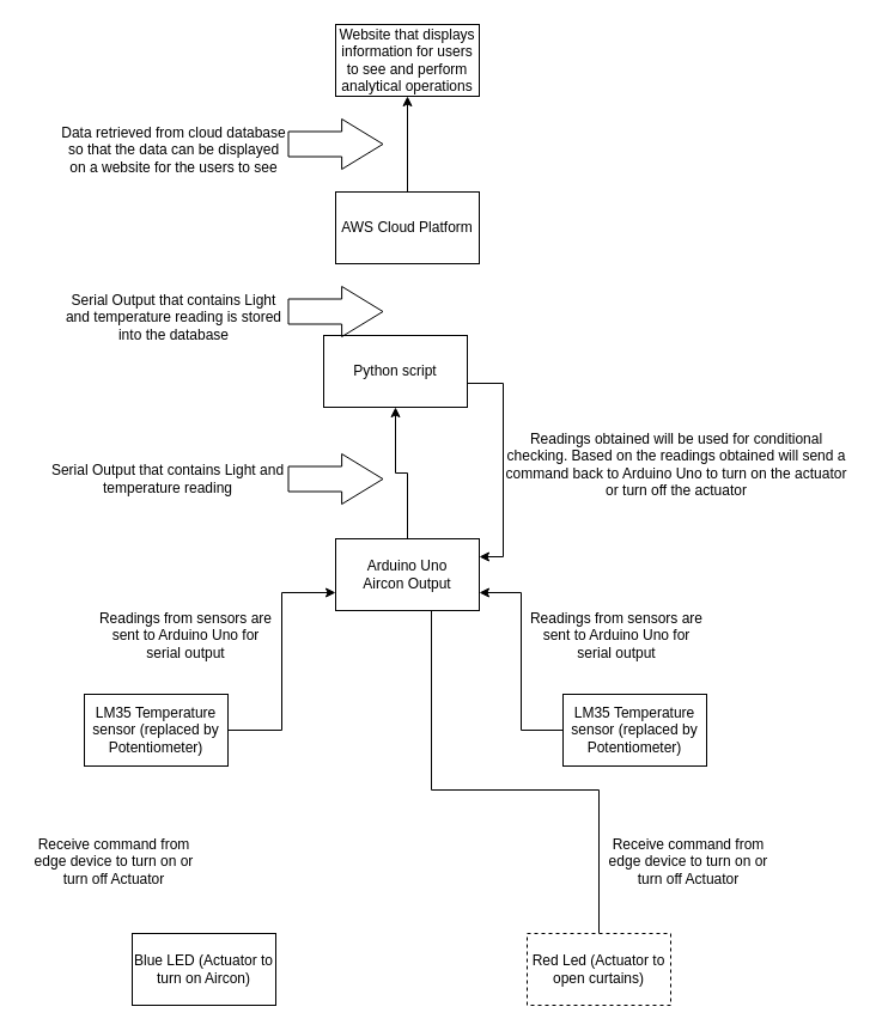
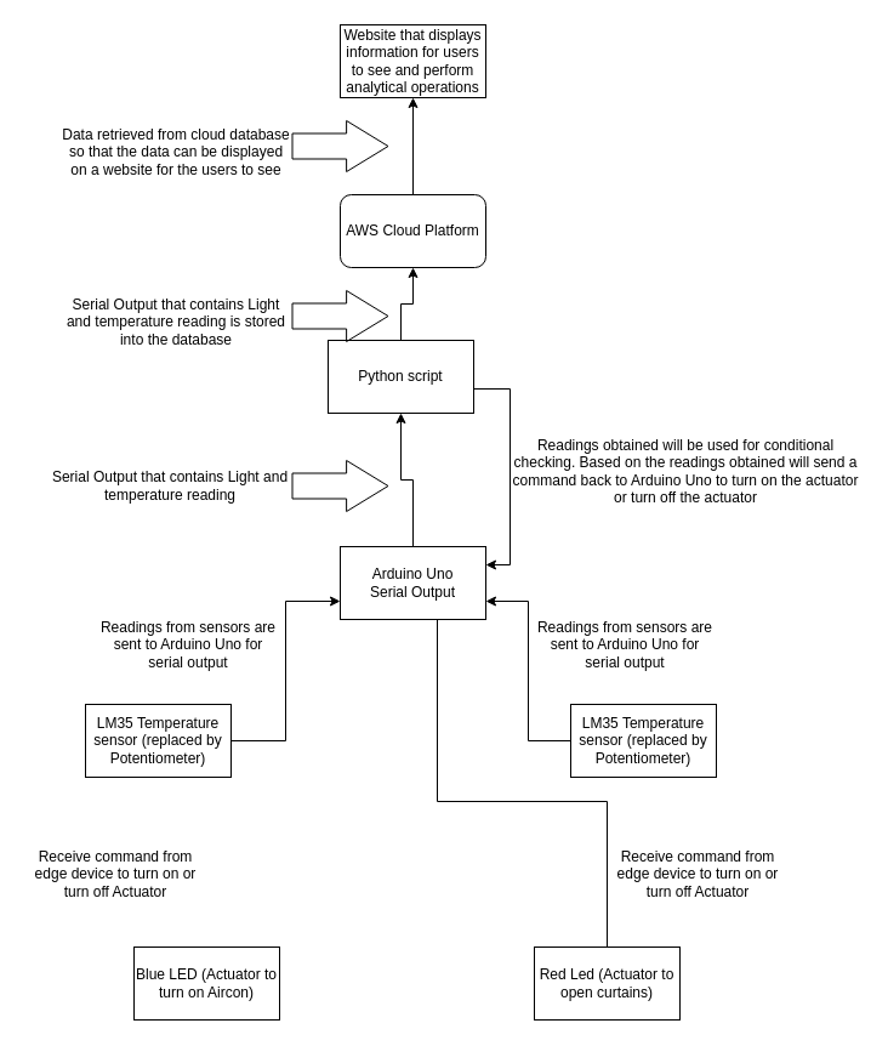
  <mxCell id="0" />
  <mxCell id="1" parent="0" />
  <mxCell id="2" style="edgeStyle=orthogonalEdgeStyle;rounded=0;orthogonalLoop=1;jettySize=auto;html=1;entryX=0;entryY=0.75;entryDx=0;entryDy=0;endArrow=classic;endFill=1;" parent="1" source="3" target="6" edge="1"><mxGeometry relative="1" as="geometry" /></mxCell>
  <mxCell id="3" value="LM35 Temperature sensor (replaced by Potentiometer)" style="rounded=0;whiteSpace=wrap;html=1;" parent="1" vertex="1"><mxGeometry x="70" y="580" width="120" height="60" as="geometry" /></mxCell>
  <mxCell id="4" style="edgeStyle=orthogonalEdgeStyle;rounded=0;orthogonalLoop=1;jettySize=auto;html=1;entryX=0.5;entryY=1;entryDx=0;entryDy=0;endArrow=classic;endFill=1;" parent="1" source="6" target="13" edge="1"><mxGeometry relative="1" as="geometry" /></mxCell>
  <mxCell id="5" style="edgeStyle=orthogonalEdgeStyle;rounded=0;orthogonalLoop=1;jettySize=auto;html=1;entryX=0.5;entryY=0;entryDx=0;entryDy=0;endArrow=none;endFill=1;" parent="1" source="6" target="16" edge="1"><mxGeometry relative="1" as="geometry"><Array as="points"><mxPoint x="360" y="660" /><mxPoint x="500" y="660" /></Array></mxGeometry></mxCell>
- <mxCell id="6" value="Arduino Uno&lt;br&gt;Aircon Output" style="rounded=0;whiteSpace=wrap;html=1;" parent="1" vertex="1"><mxGeometry x="280" y="450" width="120" height="60" as="geometry" /></mxCell>
+ <mxCell id="6" value="Arduino Uno&lt;br&gt;Serial Output" style="rounded=0;whiteSpace=wrap;html=1;" parent="1" vertex="1"><mxGeometry x="280" y="450" width="120" height="60" as="geometry" /></mxCell>
  <mxCell id="7" style="edgeStyle=orthogonalEdgeStyle;rounded=0;orthogonalLoop=1;jettySize=auto;html=1;entryX=1;entryY=0.75;entryDx=0;entryDy=0;endArrow=classic;endFill=1;" parent="1" source="8" target="6" edge="1"><mxGeometry relative="1" as="geometry" /></mxCell>
  <mxCell id="8" value="LM35 Temperature sensor (replaced by Potentiometer)" style="rounded=0;whiteSpace=wrap;html=1;" parent="1" vertex="1"><mxGeometry x="470" y="580" width="120" height="60" as="geometry" /></mxCell>
  <mxCell id="9" value="Readings from sensors are sent to Arduino Uno for serial output&lt;br&gt;" style="text;html=1;strokeColor=none;fillColor=none;align=center;verticalAlign=middle;whiteSpace=wrap;rounded=0;overflow=fill;" parent="1" vertex="1"><mxGeometry x="80" y="510" width="150" height="50" as="geometry" /></mxCell>
  <mxCell id="10" value="Readings from sensors are sent to Arduino Uno for serial output&lt;br&gt;" style="text;html=1;strokeColor=none;fillColor=none;align=center;verticalAlign=middle;whiteSpace=wrap;rounded=0;overflow=fill;" parent="1" vertex="1"><mxGeometry x="440" y="510" width="150" height="50" as="geometry" /></mxCell>
  <mxCell id="11" style="edgeStyle=orthogonalEdgeStyle;rounded=0;orthogonalLoop=1;jettySize=auto;html=1;endArrow=classic;endFill=1;entryX=1;entryY=0.25;entryDx=0;entryDy=0;" parent="1" source="13" target="6" edge="1"><mxGeometry relative="1" as="geometry"><mxPoint x="530" y="490" as="targetPoint" /><Array as="points"><mxPoint x="420" y="320" /><mxPoint x="420" y="465" /></Array></mxGeometry></mxCell>
+ <mxCell id="12" style="edgeStyle=orthogonalEdgeStyle;rounded=0;orthogonalLoop=1;jettySize=auto;html=1;entryX=0.5;entryY=1;entryDx=0;entryDy=0;endArrow=classic;endFill=1;" parent="1" source="13" target="20" edge="1"><mxGeometry relative="1" as="geometry" /></mxCell>
  <mxCell id="13" value="Python script" style="rounded=0;whiteSpace=wrap;html=1;" parent="1" vertex="1"><mxGeometry x="270" y="280" width="120" height="60" as="geometry" /></mxCell>
  <mxCell id="14" value="Readings obtained will be used for conditional checking. Based on the readings obtained will send a command back to Arduino Uno to turn on the actuator or turn off the actuator&lt;br&gt;" style="text;html=1;strokeColor=none;fillColor=none;align=center;verticalAlign=middle;whiteSpace=wrap;rounded=0;overflow=fill;" parent="1" vertex="1"><mxGeometry x="420" y="360" width="290" height="60" as="geometry" /></mxCell>
  <mxCell id="15" value="Blue LED (Actuator to turn on Aircon)" style="rounded=0;whiteSpace=wrap;html=1;" parent="1" vertex="1"><mxGeometry x="110" y="780" width="120" height="60" as="geometry" /></mxCell>
- <mxCell id="16" value="Red Led (Actuator to open curtains)" style="rounded=0;whiteSpace=wrap;html=1;dashed=1;" parent="1" vertex="1"><mxGeometry x="440" y="780" width="120" height="60" as="geometry" /></mxCell>
+ <mxCell id="16" value="Red Led (Actuator to open curtains)" style="rounded=0;whiteSpace=wrap;html=1;" parent="1" vertex="1"><mxGeometry x="440" y="780" width="120" height="60" as="geometry" /></mxCell>
  <mxCell id="17" value="Receive command from edge device to turn on or turn off Actuator" style="text;html=1;strokeColor=none;fillColor=none;align=center;verticalAlign=middle;whiteSpace=wrap;rounded=0;" parent="1" vertex="1"><mxGeometry x="20" y="700" width="150" height="40" as="geometry" /></mxCell>
  <mxCell id="18" value="Receive command from edge device to turn on or turn off Actuator" style="text;html=1;strokeColor=none;fillColor=none;align=center;verticalAlign=middle;whiteSpace=wrap;rounded=0;" parent="1" vertex="1"><mxGeometry x="500" y="700" width="150" height="40" as="geometry" /></mxCell>
  <mxCell id="19" style="edgeStyle=orthogonalEdgeStyle;rounded=0;orthogonalLoop=1;jettySize=auto;html=1;entryX=0.5;entryY=1;entryDx=0;entryDy=0;endArrow=classic;endFill=1;" parent="1" source="20" target="25" edge="1"><mxGeometry relative="1" as="geometry" /></mxCell>
- <mxCell id="20" value="AWS Cloud Platform" style="rounded=0;whiteSpace=wrap;html=1;" parent="1" vertex="1"><mxGeometry x="280" y="160" width="120" height="60" as="geometry" /></mxCell>
+ <mxCell id="20" value="AWS Cloud Platform" style="whiteSpace=wrap;html=1;rounded=1;" parent="1" vertex="1"><mxGeometry x="280" y="160" width="120" height="60" as="geometry" /></mxCell>
  <mxCell id="21" value="" style="shape=flexArrow;endArrow=classic;html=1;width=21;endSize=11.13;" parent="1" edge="1"><mxGeometry width="50" height="50" relative="1" as="geometry"><mxPoint x="240" y="400" as="sourcePoint" /><mxPoint x="320" y="400" as="targetPoint" /></mxGeometry></mxCell>
  <mxCell id="22" value="Serial Output that contains Light and temperature reading" style="text;html=1;strokeColor=none;fillColor=none;align=center;verticalAlign=middle;whiteSpace=wrap;rounded=0;" parent="1" vertex="1"><mxGeometry x="40" y="390" width="200" height="20" as="geometry" /></mxCell>
  <mxCell id="23" value="" style="shape=flexArrow;endArrow=classic;html=1;width=21;endSize=11.13;" parent="1" edge="1"><mxGeometry width="50" height="50" relative="1" as="geometry"><mxPoint x="240" y="260" as="sourcePoint" /><mxPoint x="320" y="260" as="targetPoint" /><Array as="points" /></mxGeometry></mxCell>
  <mxCell id="24" value="Serial Output that contains Light and temperature reading is stored into the database" style="text;html=1;strokeColor=none;fillColor=none;align=center;verticalAlign=middle;whiteSpace=wrap;rounded=0;" parent="1" vertex="1"><mxGeometry x="50" y="240" width="190" height="50" as="geometry" /></mxCell>
  <mxCell id="25" value="Website that displays information for users to see and perform analytical operations" style="rounded=0;whiteSpace=wrap;html=1;" parent="1" vertex="1"><mxGeometry x="280" y="20" width="120" height="60" as="geometry" /></mxCell>
  <mxCell id="26" value="" style="shape=flexArrow;endArrow=classic;html=1;width=21;endSize=11.13;" parent="1" edge="1"><mxGeometry width="50" height="50" relative="1" as="geometry"><mxPoint x="240" y="120" as="sourcePoint" /><mxPoint x="320" y="120" as="targetPoint" /><Array as="points" /></mxGeometry></mxCell>
  <mxCell id="27" value="Data retrieved from cloud database so that the data can be displayed on a website for the users to see" style="text;html=1;strokeColor=none;fillColor=none;align=center;verticalAlign=middle;whiteSpace=wrap;rounded=0;" parent="1" vertex="1"><mxGeometry x="50" y="100" width="190" height="50" as="geometry" /></mxCell>
